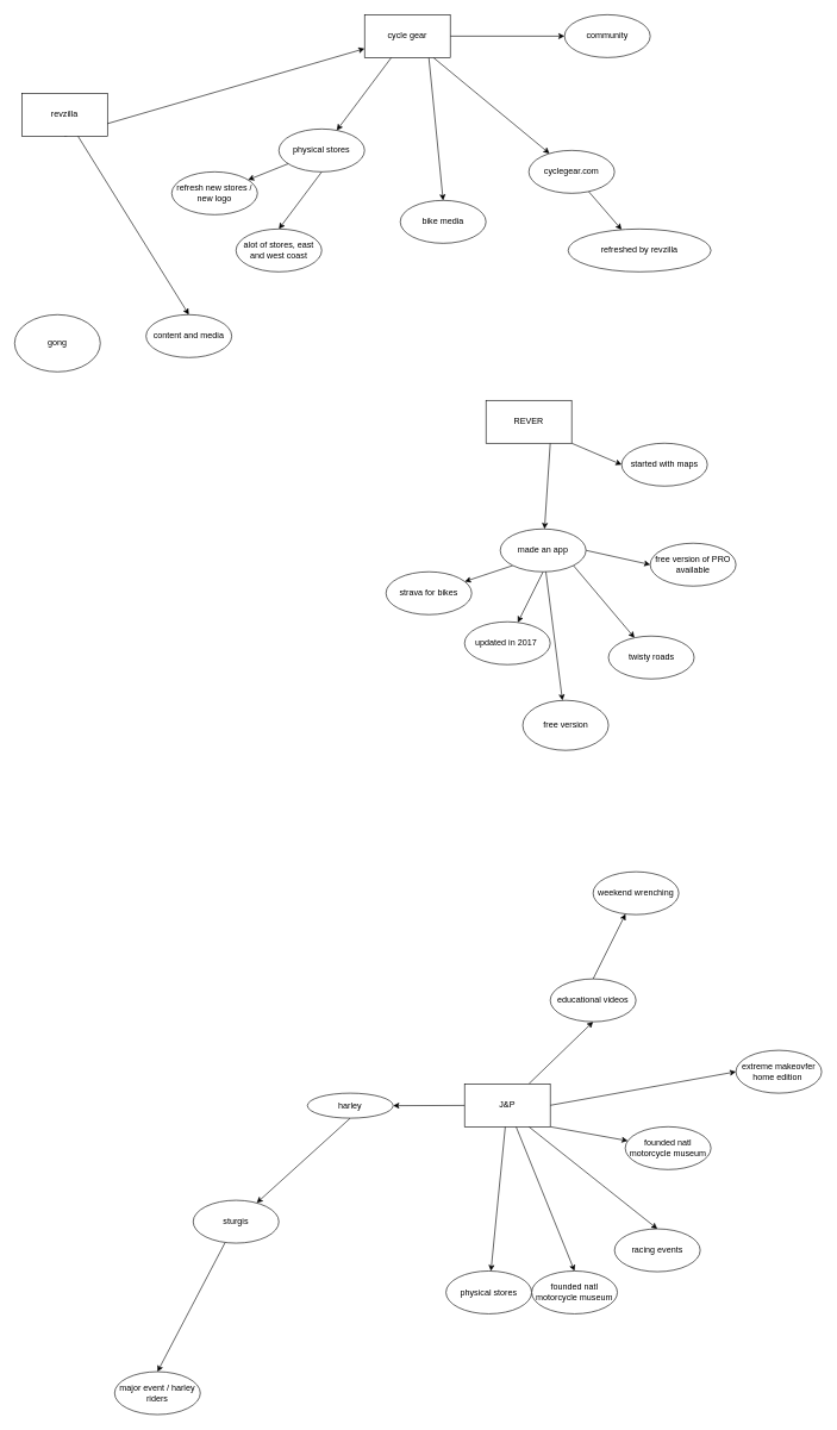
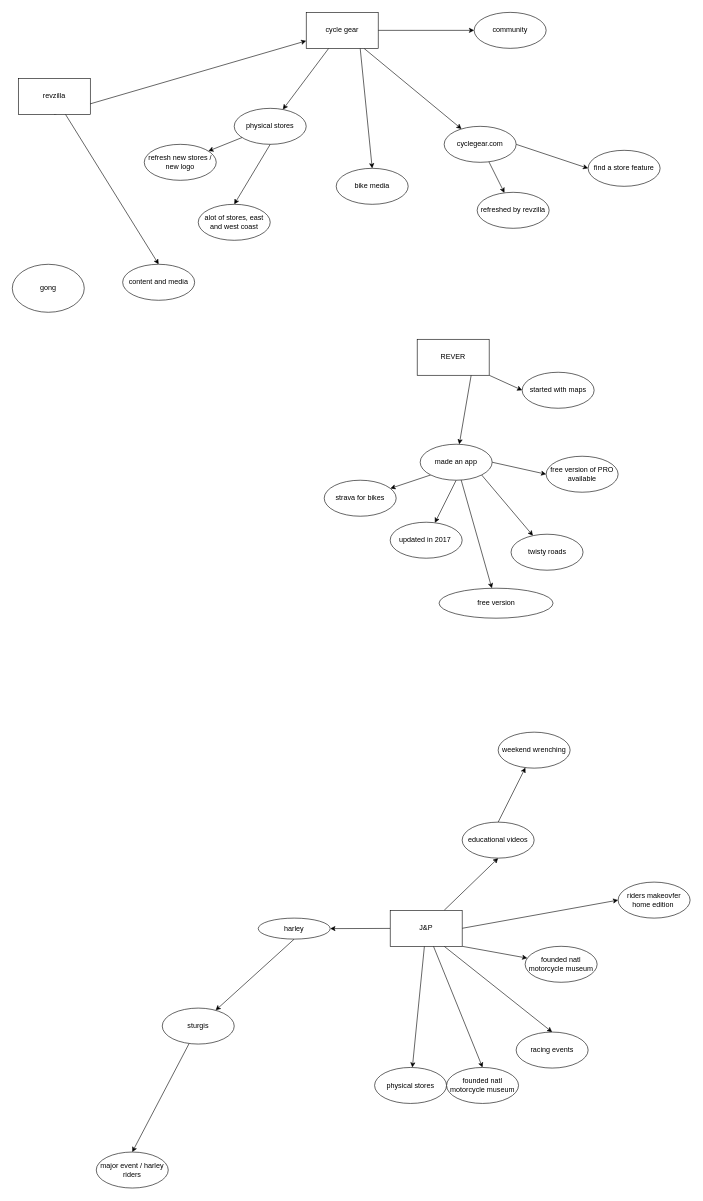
  <mxCell id="0" />
  <mxCell id="1" parent="0" />
  <mxCell id="2" style="rounded=0;orthogonalLoop=1;jettySize=auto;html=1;exitX=0.5;exitY=1;exitDx=0;exitDy=0;" edge="1" parent="1" source="4" target="11"><mxGeometry relative="1" as="geometry" /></mxCell>
  <mxCell id="3" style="edgeStyle=none;rounded=0;orthogonalLoop=1;jettySize=auto;html=1;entryX=0.5;entryY=0;entryDx=0;entryDy=0;" edge="1" parent="1" source="4" target="6"><mxGeometry relative="1" as="geometry" /></mxCell>
  <mxCell id="4" value="revzilla&lt;br&gt;" style="rounded=0;whiteSpace=wrap;html=1;" vertex="1" parent="1"><mxGeometry x="30" y="130" width="120" height="60" as="geometry" /></mxCell>
  <mxCell id="5" value="gong&lt;br&gt;" style="ellipse;whiteSpace=wrap;html=1;fontFamily=Helvetica;fontSize=12;fontColor=#000000;align=center;strokeColor=#000000;fillColor=#ffffff;" vertex="1" parent="1"><mxGeometry x="20" y="440" width="120" height="80" as="geometry" /></mxCell>
  <mxCell id="6" value="content and media" style="ellipse;whiteSpace=wrap;html=1;fontFamily=Helvetica;fontSize=12;fontColor=#000000;align=center;strokeColor=#000000;fillColor=#ffffff;" vertex="1" parent="1"><mxGeometry x="204" y="440" width="120" height="60" as="geometry" /></mxCell>
  <mxCell id="7" value="" style="edgeStyle=none;rounded=0;orthogonalLoop=1;jettySize=auto;html=1;" edge="1" parent="1" source="11" target="14"><mxGeometry relative="1" as="geometry" /></mxCell>
  <mxCell id="8" style="edgeStyle=none;rounded=0;orthogonalLoop=1;jettySize=auto;html=1;exitX=0.75;exitY=1;exitDx=0;exitDy=0;entryX=0.5;entryY=0;entryDx=0;entryDy=0;" edge="1" parent="1" source="11" target="15"><mxGeometry relative="1" as="geometry" /></mxCell>
  <mxCell id="9" style="edgeStyle=none;rounded=0;orthogonalLoop=1;jettySize=auto;html=1;entryX=0;entryY=0.5;entryDx=0;entryDy=0;" edge="1" parent="1" source="11" target="16"><mxGeometry relative="1" as="geometry" /></mxCell>
  <mxCell id="10" value="" style="edgeStyle=none;rounded=0;orthogonalLoop=1;jettySize=auto;html=1;" edge="1" parent="1" source="11" target="20"><mxGeometry relative="1" as="geometry" /></mxCell>
  <mxCell id="11" value="cycle gear" style="rounded=0;whiteSpace=wrap;html=1;" vertex="1" parent="1"><mxGeometry x="510" y="20" width="120" height="60" as="geometry" /></mxCell>
  <mxCell id="12" style="edgeStyle=none;rounded=0;orthogonalLoop=1;jettySize=auto;html=1;exitX=0.5;exitY=1;exitDx=0;exitDy=0;entryX=0.5;entryY=0;entryDx=0;entryDy=0;" edge="1" parent="1" source="14" target="17"><mxGeometry relative="1" as="geometry" /></mxCell>
  <mxCell id="13" value="" style="edgeStyle=none;rounded=0;orthogonalLoop=1;jettySize=auto;html=1;" edge="1" parent="1" source="14" target="23"><mxGeometry relative="1" as="geometry" /></mxCell>
  <mxCell id="14" value="physical stores" style="ellipse;whiteSpace=wrap;html=1;rounded=0;" vertex="1" parent="1"><mxGeometry x="390" y="180" width="120" height="60" as="geometry" /></mxCell>
  <mxCell id="15" value="bike media" style="ellipse;whiteSpace=wrap;html=1;rounded=0;" vertex="1" parent="1"><mxGeometry x="560" y="280" width="120" height="60" as="geometry" /></mxCell>
  <mxCell id="16" value="community" style="ellipse;whiteSpace=wrap;html=1;rounded=0;" vertex="1" parent="1"><mxGeometry x="790" y="20" width="120" height="60" as="geometry" /></mxCell>
- <mxCell id="17" value="alot of stores, east and west coast" style="ellipse;whiteSpace=wrap;html=1;rounded=0;" vertex="1" parent="1"><mxGeometry x="330" y="320" width="120" height="60" as="geometry" /></mxCell>
+ <mxCell id="17" value="alot of stores, east and west coast" style="ellipse;whiteSpace=wrap;html=1;rounded=0;" vertex="1" parent="1"><mxGeometry x="330" y="340" width="120" height="60" as="geometry" /></mxCell>
  <mxCell id="18" value="" style="edgeStyle=none;rounded=0;orthogonalLoop=1;jettySize=auto;html=1;" edge="1" parent="1" source="20" target="21"><mxGeometry relative="1" as="geometry" /></mxCell>
+ <mxCell id="19" style="edgeStyle=none;rounded=0;orthogonalLoop=1;jettySize=auto;html=1;exitX=1;exitY=0.5;exitDx=0;exitDy=0;entryX=0;entryY=0.5;entryDx=0;entryDy=0;" edge="1" parent="1" source="20" target="22"><mxGeometry relative="1" as="geometry" /></mxCell>
  <mxCell id="20" value="cyclegear.com" style="ellipse;whiteSpace=wrap;html=1;rounded=0;" vertex="1" parent="1"><mxGeometry x="740" y="210" width="120" height="60" as="geometry" /></mxCell>
- <mxCell id="21" value="refreshed by revzilla" style="ellipse;whiteSpace=wrap;html=1;rounded=0;" vertex="1" parent="1"><mxGeometry x="795" y="320" width="200" height="60" as="geometry" /></mxCell>
+ <mxCell id="21" value="refreshed by revzilla" style="ellipse;whiteSpace=wrap;html=1;rounded=0;" vertex="1" parent="1"><mxGeometry x="795" y="320" width="120" height="60" as="geometry" /></mxCell>
+ <mxCell id="22" value="find a store feature" style="ellipse;whiteSpace=wrap;html=1;rounded=0;" vertex="1" parent="1"><mxGeometry x="980" y="250" width="120" height="60" as="geometry" /></mxCell>
  <mxCell id="23" value="refresh new stores / new logo" style="ellipse;whiteSpace=wrap;html=1;rounded=0;" vertex="1" parent="1"><mxGeometry x="240" y="240" width="120" height="60" as="geometry" /></mxCell>
  <mxCell id="24" value="" style="edgeStyle=none;rounded=0;orthogonalLoop=1;jettySize=auto;html=1;" edge="1" parent="1" source="31" target="33"><mxGeometry relative="1" as="geometry" /></mxCell>
  <mxCell id="25" value="" style="edgeStyle=none;rounded=0;orthogonalLoop=1;jettySize=auto;html=1;" edge="1" parent="1" source="31" target="34"><mxGeometry relative="1" as="geometry" /></mxCell>
  <mxCell id="26" style="edgeStyle=none;rounded=0;orthogonalLoop=1;jettySize=auto;html=1;exitX=0.75;exitY=1;exitDx=0;exitDy=0;entryX=0.5;entryY=0;entryDx=0;entryDy=0;" edge="1" parent="1" source="31" target="35"><mxGeometry relative="1" as="geometry" /></mxCell>
  <mxCell id="27" style="edgeStyle=none;rounded=0;orthogonalLoop=1;jettySize=auto;html=1;exitX=1;exitY=1;exitDx=0;exitDy=0;" edge="1" parent="1" source="31" target="39"><mxGeometry relative="1" as="geometry" /></mxCell>
  <mxCell id="28" style="edgeStyle=none;rounded=0;orthogonalLoop=1;jettySize=auto;html=1;entryX=0.5;entryY=0;entryDx=0;entryDy=0;" edge="1" parent="1" source="31" target="40"><mxGeometry relative="1" as="geometry" /></mxCell>
  <mxCell id="29" style="edgeStyle=none;rounded=0;orthogonalLoop=1;jettySize=auto;html=1;exitX=1;exitY=0.5;exitDx=0;exitDy=0;entryX=0;entryY=0.5;entryDx=0;entryDy=0;" edge="1" parent="1" source="31" target="41"><mxGeometry relative="1" as="geometry" /></mxCell>
  <mxCell id="30" style="edgeStyle=none;rounded=0;orthogonalLoop=1;jettySize=auto;html=1;exitX=0.75;exitY=0;exitDx=0;exitDy=0;entryX=0.5;entryY=1;entryDx=0;entryDy=0;" edge="1" parent="1" source="31" target="44"><mxGeometry relative="1" as="geometry" /></mxCell>
  <mxCell id="31" value="J&amp;amp;P" style="rounded=0;whiteSpace=wrap;html=1;" vertex="1" parent="1"><mxGeometry x="650" y="1517" width="120" height="60" as="geometry" /></mxCell>
  <mxCell id="32" style="edgeStyle=none;rounded=0;orthogonalLoop=1;jettySize=auto;html=1;exitX=0.5;exitY=1;exitDx=0;exitDy=0;" edge="1" parent="1" source="33" target="37"><mxGeometry relative="1" as="geometry" /></mxCell>
  <mxCell id="33" value="harley" style="ellipse;whiteSpace=wrap;html=1;rounded=0;" vertex="1" parent="1"><mxGeometry x="430" y="1530" width="120" height="35" as="geometry" /></mxCell>
  <mxCell id="34" value="physical stores" style="ellipse;whiteSpace=wrap;html=1;rounded=0;" vertex="1" parent="1"><mxGeometry x="624" y="1779" width="120" height="60" as="geometry" /></mxCell>
  <mxCell id="35" value="racing events" style="ellipse;whiteSpace=wrap;html=1;rounded=0;" vertex="1" parent="1"><mxGeometry x="860" y="1720" width="120" height="60" as="geometry" /></mxCell>
  <mxCell id="36" style="edgeStyle=none;rounded=0;orthogonalLoop=1;jettySize=auto;html=1;entryX=0.5;entryY=0;entryDx=0;entryDy=0;" edge="1" parent="1" source="37" target="38"><mxGeometry relative="1" as="geometry" /></mxCell>
  <mxCell id="37" value="sturgis" style="ellipse;whiteSpace=wrap;html=1;rounded=0;" vertex="1" parent="1"><mxGeometry x="270" y="1680" width="120" height="60" as="geometry" /></mxCell>
  <mxCell id="38" value="major event / harley riders" style="ellipse;whiteSpace=wrap;html=1;rounded=0;" vertex="1" parent="1"><mxGeometry x="160" y="1920" width="120" height="60" as="geometry" /></mxCell>
  <mxCell id="39" value="founded natl motorcycle museum" style="ellipse;whiteSpace=wrap;html=1;rounded=0;" vertex="1" parent="1"><mxGeometry x="875" y="1577" width="120" height="60" as="geometry" /></mxCell>
  <mxCell id="40" value="founded natl motorcycle museum" style="ellipse;whiteSpace=wrap;html=1;rounded=0;" vertex="1" parent="1"><mxGeometry x="744" y="1779" width="120" height="60" as="geometry" /></mxCell>
- <mxCell id="41" value="extreme makeovfer home edition&amp;nbsp;" style="ellipse;whiteSpace=wrap;html=1;rounded=0;" vertex="1" parent="1"><mxGeometry x="1030" y="1470" width="120" height="60" as="geometry" /></mxCell>
+ <mxCell id="41" value="riders makeovfer home edition&amp;nbsp;" style="ellipse;whiteSpace=wrap;html=1;rounded=0;" vertex="1" parent="1"><mxGeometry x="1030" y="1470" width="120" height="60" as="geometry" /></mxCell>
  <mxCell id="42" value="weekend wrenching" style="ellipse;whiteSpace=wrap;html=1;rounded=0;" vertex="1" parent="1"><mxGeometry x="830" y="1220" width="120" height="60" as="geometry" /></mxCell>
  <mxCell id="43" style="edgeStyle=none;rounded=0;orthogonalLoop=1;jettySize=auto;html=1;exitX=0.5;exitY=0;exitDx=0;exitDy=0;" edge="1" parent="1" source="44" target="42"><mxGeometry relative="1" as="geometry" /></mxCell>
  <mxCell id="44" value="educational videos" style="ellipse;whiteSpace=wrap;html=1;rounded=0;" vertex="1" parent="1"><mxGeometry x="770" y="1370" width="120" height="60" as="geometry" /></mxCell>
  <mxCell id="45" style="edgeStyle=none;rounded=0;orthogonalLoop=1;jettySize=auto;html=1;exitX=1;exitY=1;exitDx=0;exitDy=0;entryX=0;entryY=0.5;entryDx=0;entryDy=0;" edge="1" parent="1" source="47" target="48"><mxGeometry relative="1" as="geometry" /></mxCell>
  <mxCell id="46" style="edgeStyle=none;rounded=0;orthogonalLoop=1;jettySize=auto;html=1;exitX=0.75;exitY=1;exitDx=0;exitDy=0;" edge="1" parent="1" source="47" target="54"><mxGeometry relative="1" as="geometry" /></mxCell>
- <mxCell id="47" value="REVER" style="rounded=0;whiteSpace=wrap;html=1;" vertex="1" parent="1"><mxGeometry x="680" y="560" width="120" height="60" as="geometry" /></mxCell>
+ <mxCell id="47" value="REVER" style="rounded=0;whiteSpace=wrap;html=1;" vertex="1" parent="1"><mxGeometry x="695" y="565" width="120" height="60" as="geometry" /></mxCell>
  <mxCell id="48" value="started with maps" style="ellipse;whiteSpace=wrap;html=1;rounded=0;" vertex="1" parent="1"><mxGeometry x="870" y="620" width="120" height="60" as="geometry" /></mxCell>
  <mxCell id="49" value="" style="edgeStyle=none;rounded=0;orthogonalLoop=1;jettySize=auto;html=1;" edge="1" parent="1" source="54" target="55"><mxGeometry relative="1" as="geometry" /></mxCell>
  <mxCell id="50" style="edgeStyle=none;rounded=0;orthogonalLoop=1;jettySize=auto;html=1;exitX=0;exitY=1;exitDx=0;exitDy=0;" edge="1" parent="1" source="54" target="56"><mxGeometry relative="1" as="geometry" /></mxCell>
  <mxCell id="51" style="edgeStyle=none;rounded=0;orthogonalLoop=1;jettySize=auto;html=1;exitX=0.5;exitY=1;exitDx=0;exitDy=0;" edge="1" parent="1" source="54" target="57"><mxGeometry relative="1" as="geometry" /></mxCell>
  <mxCell id="52" style="edgeStyle=none;rounded=0;orthogonalLoop=1;jettySize=auto;html=1;exitX=1;exitY=1;exitDx=0;exitDy=0;" edge="1" parent="1" source="54" target="58"><mxGeometry relative="1" as="geometry" /></mxCell>
  <mxCell id="53" style="rounded=0;orthogonalLoop=1;jettySize=auto;html=1;exitX=1;exitY=0.5;exitDx=0;exitDy=0;entryX=0;entryY=0.5;entryDx=0;entryDy=0;" edge="1" parent="1" source="54" target="59"><mxGeometry relative="1" as="geometry" /></mxCell>
  <mxCell id="54" value="made an app" style="ellipse;whiteSpace=wrap;html=1;rounded=0;" vertex="1" parent="1"><mxGeometry x="700" y="740" width="120" height="60" as="geometry" /></mxCell>
- <mxCell id="55" value="free version&lt;br&gt;" style="ellipse;whiteSpace=wrap;html=1;rounded=0;" vertex="1" parent="1"><mxGeometry x="731.5" y="980" width="120" height="70" as="geometry" /></mxCell>
+ <mxCell id="55" value="free version&lt;br&gt;" style="ellipse;whiteSpace=wrap;html=1;rounded=0;" vertex="1" parent="1"><mxGeometry x="731.5" y="980" width="190" height="50" as="geometry" /></mxCell>
  <mxCell id="56" value="strava for bikes" style="ellipse;whiteSpace=wrap;html=1;rounded=0;" vertex="1" parent="1"><mxGeometry x="540" y="800" width="120" height="60" as="geometry" /></mxCell>
  <mxCell id="57" value="updated in 2017&amp;nbsp;" style="ellipse;whiteSpace=wrap;html=1;rounded=0;" vertex="1" parent="1"><mxGeometry x="650" y="870" width="120" height="60" as="geometry" /></mxCell>
  <mxCell id="58" value="twisty roads" style="ellipse;whiteSpace=wrap;html=1;rounded=0;" vertex="1" parent="1"><mxGeometry x="851.5" y="890" width="120" height="60" as="geometry" /></mxCell>
  <mxCell id="59" value="free version of PRO available" style="ellipse;whiteSpace=wrap;html=1;rounded=0;" vertex="1" parent="1"><mxGeometry x="910" y="760" width="120" height="60" as="geometry" /></mxCell>
